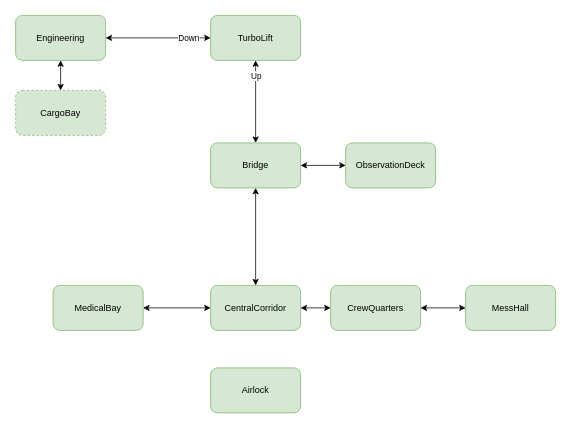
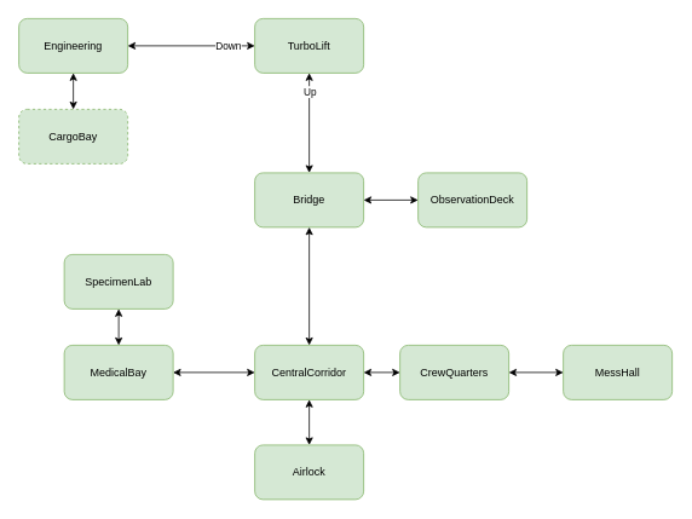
  <mxCell id="0" />
  <mxCell id="1" parent="0" />
  <mxCell id="2" value="Airlock" style="rounded=1;whiteSpace=wrap;html=1;fillColor=#d5e8d4;strokeColor=#82b366;" vertex="1" parent="1"><mxGeometry x="280" y="490" width="120" height="60" as="geometry" /></mxCell>
  <mxCell id="3" value="CentralCorridor" style="rounded=1;whiteSpace=wrap;html=1;fillColor=#d5e8d4;strokeColor=#82b366;" vertex="1" parent="1"><mxGeometry x="280" y="380" width="120" height="60" as="geometry" /></mxCell>
+ <mxCell id="4" value="" style="endArrow=classic;startArrow=classic;html=1;rounded=0;" edge="1" parent="1" source="2" target="3"><mxGeometry width="50" height="50" relative="1" as="geometry"><mxPoint x="800" y="410" as="sourcePoint" /><mxPoint x="850" y="360" as="targetPoint" /></mxGeometry></mxCell>
  <mxCell id="5" value="Bridge" style="rounded=1;whiteSpace=wrap;html=1;fillColor=#d5e8d4;strokeColor=#82b366;" vertex="1" parent="1"><mxGeometry x="280" y="190" width="120" height="60" as="geometry" /></mxCell>
  <mxCell id="6" value="CrewQuarters" style="rounded=1;whiteSpace=wrap;html=1;fillColor=#d5e8d4;strokeColor=#82b366;" vertex="1" parent="1"><mxGeometry x="440" y="380" width="120" height="60" as="geometry" /></mxCell>
  <mxCell id="7" value="MedicalBay" style="rounded=1;whiteSpace=wrap;html=1;fillColor=#d5e8d4;strokeColor=#82b366;" vertex="1" parent="1"><mxGeometry x="70" y="380" width="120" height="60" as="geometry" /></mxCell>
  <mxCell id="8" value="ObservationDeck" style="rounded=1;whiteSpace=wrap;html=1;fillColor=#d5e8d4;strokeColor=#82b366;" vertex="1" parent="1"><mxGeometry x="460" y="190" width="120" height="60" as="geometry" /></mxCell>
  <mxCell id="9" value="" style="endArrow=classic;startArrow=classic;html=1;rounded=0;" edge="1" parent="1" source="3" target="5"><mxGeometry width="50" height="50" relative="1" as="geometry"><mxPoint x="660" y="345" as="sourcePoint" /><mxPoint x="710" y="295" as="targetPoint" /></mxGeometry></mxCell>
  <mxCell id="10" value="" style="endArrow=classic;startArrow=classic;html=1;rounded=0;" edge="1" parent="1" source="3" target="6"><mxGeometry width="50" height="50" relative="1" as="geometry"><mxPoint x="740" y="420" as="sourcePoint" /><mxPoint x="790" y="370" as="targetPoint" /></mxGeometry></mxCell>
  <mxCell id="11" value="" style="endArrow=classic;startArrow=classic;html=1;rounded=0;" edge="1" parent="1" source="5" target="8"><mxGeometry width="50" height="50" relative="1" as="geometry"><mxPoint x="190" y="110" as="sourcePoint" /><mxPoint x="240" y="60" as="targetPoint" /></mxGeometry></mxCell>
  <mxCell id="12" value="MessHall" style="rounded=1;whiteSpace=wrap;html=1;fillColor=#d5e8d4;strokeColor=#82b366;" vertex="1" parent="1"><mxGeometry x="620" y="380" width="120" height="60" as="geometry" /></mxCell>
  <mxCell id="13" value="" style="endArrow=classic;startArrow=classic;html=1;rounded=0;" edge="1" parent="1" source="6" target="12"><mxGeometry width="50" height="50" relative="1" as="geometry"><mxPoint x="640" y="330" as="sourcePoint" /><mxPoint x="690" y="280" as="targetPoint" /></mxGeometry></mxCell>
+ <mxCell id="14" value="SpecimenLab" style="rounded=1;whiteSpace=wrap;html=1;fillColor=#d5e8d4;strokeColor=#82b366;" vertex="1" parent="1"><mxGeometry x="70" y="280" width="120" height="60" as="geometry" /></mxCell>
+ <mxCell id="15" value="" style="endArrow=classic;startArrow=classic;html=1;rounded=0;" edge="1" parent="1" source="7" target="14"><mxGeometry width="50" height="50" relative="1" as="geometry"><mxPoint x="-40" y="360" as="sourcePoint" /><mxPoint x="10" y="310" as="targetPoint" /></mxGeometry></mxCell>
  <mxCell id="16" value="Engineering" style="rounded=1;whiteSpace=wrap;html=1;fillColor=#d5e8d4;strokeColor=#82b366;" vertex="1" parent="1"><mxGeometry x="20" y="20" width="120" height="60" as="geometry" /></mxCell>
  <mxCell id="17" value="TurboLift" style="rounded=1;whiteSpace=wrap;html=1;fillColor=#d5e8d4;strokeColor=#82b366;" vertex="1" parent="1"><mxGeometry x="280" y="20" width="120" height="60" as="geometry" /></mxCell>
  <mxCell id="18" value="" style="endArrow=classic;startArrow=classic;html=1;rounded=0;" edge="1" parent="1" source="17" target="5"><mxGeometry width="50" height="50" relative="1" as="geometry"><mxPoint x="400" y="5" as="sourcePoint" /><mxPoint x="450" y="-45" as="targetPoint" /></mxGeometry></mxCell>
  <mxCell id="19" value="Up" style="edgeLabel;html=1;align=center;verticalAlign=middle;resizable=0;points=[];" vertex="1" connectable="0" parent="18"><mxGeometry x="-0.167" y="3" relative="1" as="geometry"><mxPoint x="-3" y="-26" as="offset" /></mxGeometry></mxCell>
  <mxCell id="20" value="CargoBay" style="rounded=1;whiteSpace=wrap;html=1;fillColor=#d5e8d4;strokeColor=#82b366;dashed=1;" vertex="1" parent="1"><mxGeometry x="20" y="120" width="120" height="60" as="geometry" /></mxCell>
  <mxCell id="21" value="" style="endArrow=classic;startArrow=classic;html=1;rounded=0;" edge="1" parent="1" source="16" target="17"><mxGeometry width="50" height="50" relative="1" as="geometry"><mxPoint x="-100" y="50" as="sourcePoint" /><mxPoint x="-50" y="0" as="targetPoint" /></mxGeometry></mxCell>
  <mxCell id="22" value="Down" style="edgeLabel;html=1;align=center;verticalAlign=middle;resizable=0;points=[];" vertex="1" connectable="0" parent="21"><mxGeometry x="-0.152" y="-4" relative="1" as="geometry"><mxPoint x="51" y="-4" as="offset" /></mxGeometry></mxCell>
  <mxCell id="23" value="" style="endArrow=classic;startArrow=classic;html=1;rounded=0;" edge="1" parent="1" source="7" target="3"><mxGeometry width="50" height="50" relative="1" as="geometry"><mxPoint x="-230" y="430" as="sourcePoint" /><mxPoint x="-180" y="380" as="targetPoint" /></mxGeometry></mxCell>
  <mxCell id="24" value="" style="endArrow=classic;startArrow=classic;html=1;rounded=0;" edge="1" parent="1" source="20" target="16"><mxGeometry width="50" height="50" relative="1" as="geometry"><mxPoint x="-10" y="330" as="sourcePoint" /><mxPoint x="40" y="280" as="targetPoint" /></mxGeometry></mxCell>
